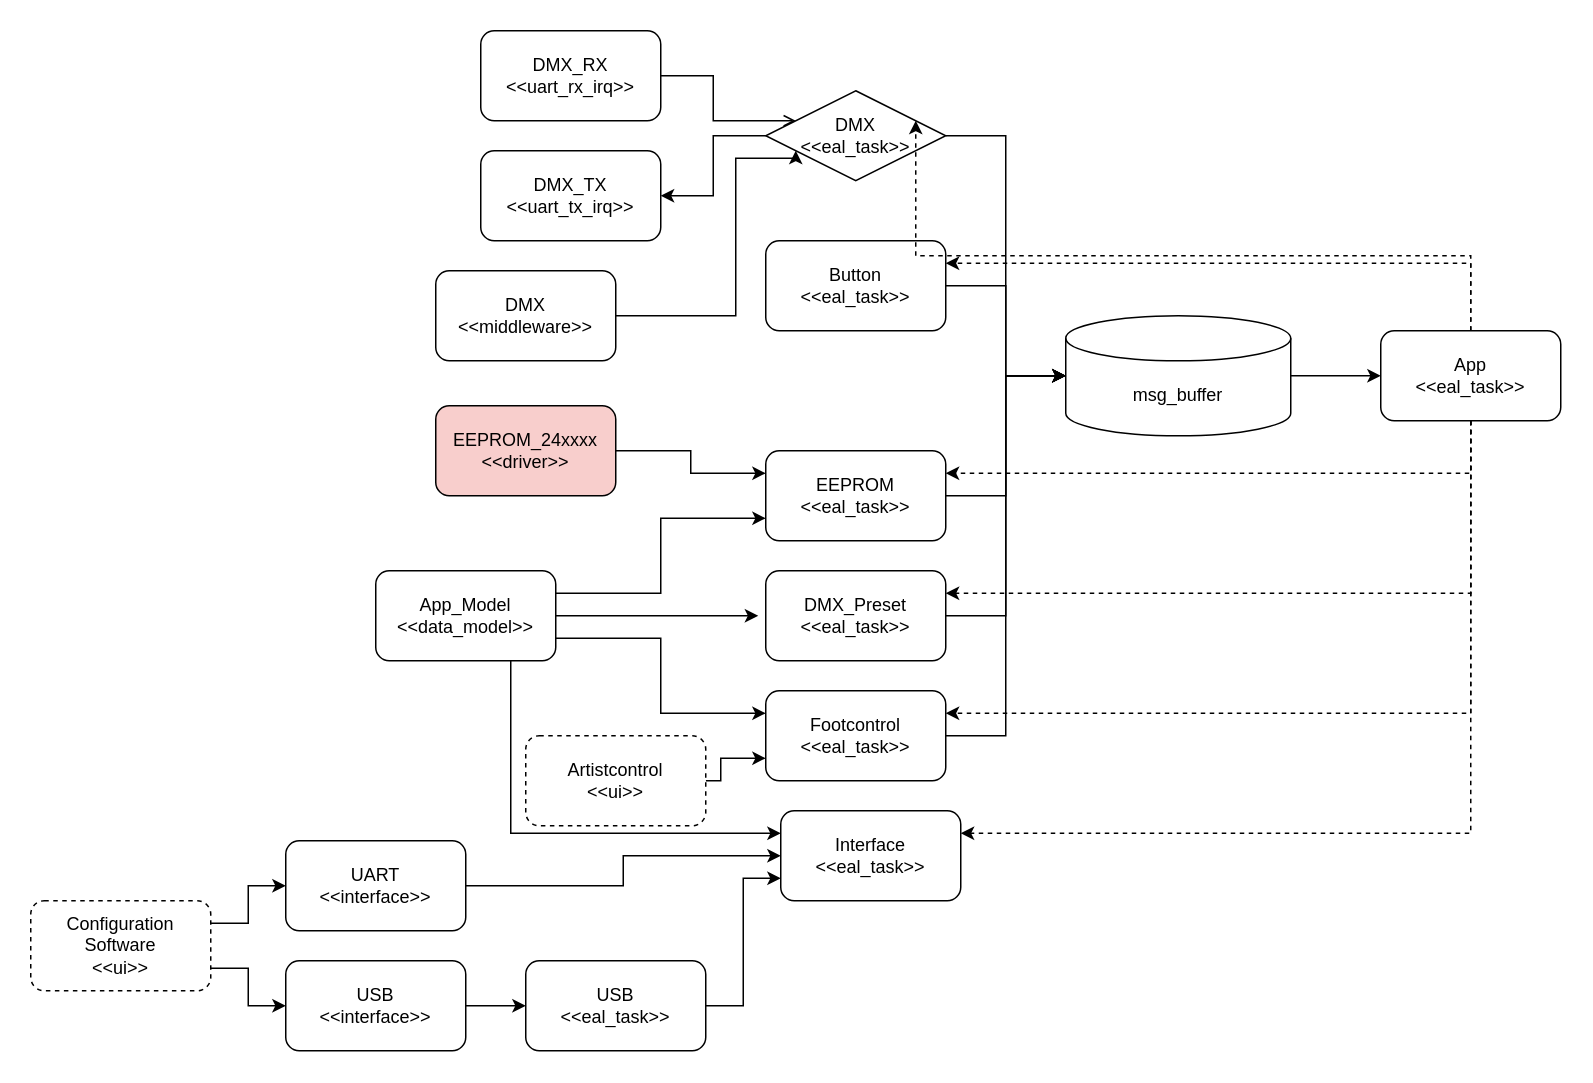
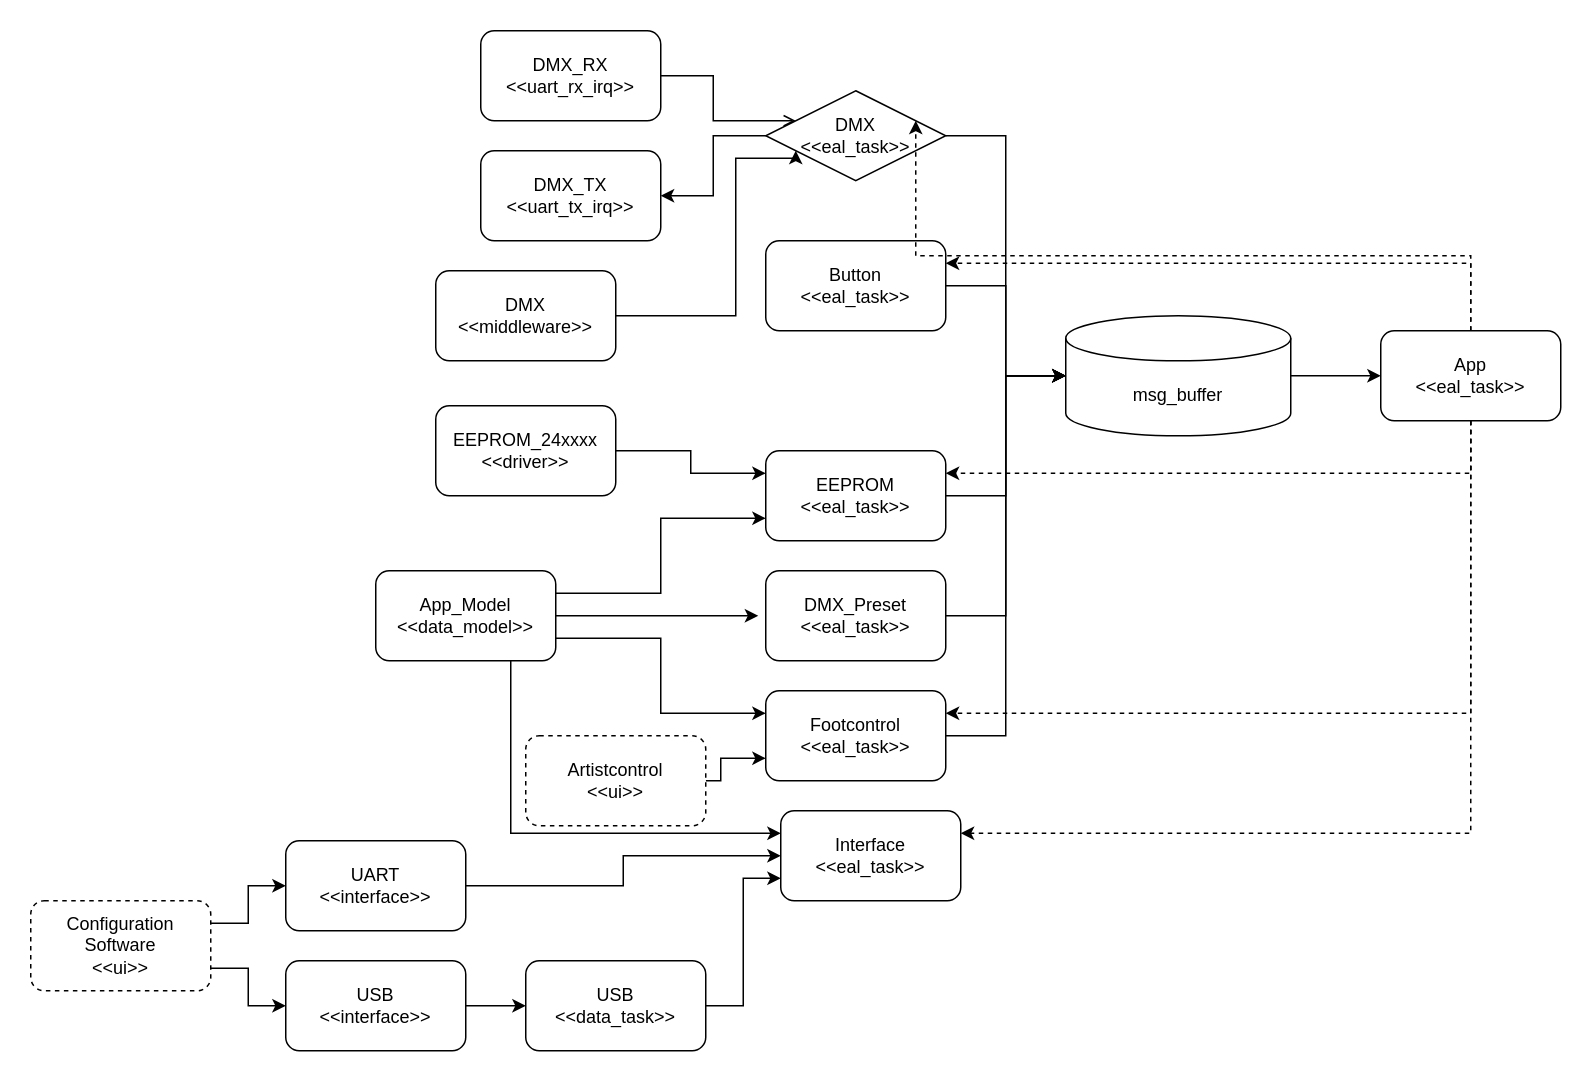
  <mxCell id="0" />
  <mxCell id="1" parent="0" />
  <mxCell id="2" style="edgeStyle=orthogonalEdgeStyle;rounded=0;orthogonalLoop=1;jettySize=auto;html=1;exitX=1;exitY=0.5;exitDx=0;exitDy=0;entryX=0;entryY=0.5;entryDx=0;entryDy=0;entryPerimeter=0;" edge="1" parent="1" source="3" target="38"><mxGeometry relative="1" as="geometry" /></mxCell>
  <mxCell id="3" value="Button&lt;br&gt;&amp;lt;&amp;lt;eal_task&amp;gt;&amp;gt;" style="rounded=1;whiteSpace=wrap;html=1;" vertex="1" parent="1"><mxGeometry x="510" y="160" width="120" height="60" as="geometry" /></mxCell>
  <mxCell id="4" style="edgeStyle=orthogonalEdgeStyle;rounded=0;orthogonalLoop=1;jettySize=auto;html=1;exitX=0;exitY=0.5;exitDx=0;exitDy=0;entryX=1;entryY=0.5;entryDx=0;entryDy=0;" edge="1" parent="1" source="6" target="9"><mxGeometry relative="1" as="geometry" /></mxCell>
  <mxCell id="5" style="edgeStyle=orthogonalEdgeStyle;rounded=0;orthogonalLoop=1;jettySize=auto;html=1;exitX=1;exitY=0.5;exitDx=0;exitDy=0;entryX=0;entryY=0.5;entryDx=0;entryDy=0;entryPerimeter=0;" edge="1" parent="1" source="6" target="38"><mxGeometry relative="1" as="geometry"><mxPoint x="680" y="210" as="targetPoint" /></mxGeometry></mxCell>
  <mxCell id="6" value="DMX&lt;br&gt;&amp;lt;&amp;lt;eal_task&amp;gt;&amp;gt;" style="rhombus;whiteSpace=wrap;html=1;" vertex="1" parent="1"><mxGeometry x="510" y="60" width="120" height="60" as="geometry" /></mxCell>
  <mxCell id="7" style="edgeStyle=orthogonalEdgeStyle;rounded=0;orthogonalLoop=1;jettySize=auto;html=1;exitX=1;exitY=0.5;exitDx=0;exitDy=0;entryX=0;entryY=0.25;entryDx=0;entryDy=0;endArrow=open;" edge="1" parent="1" source="8" target="6"><mxGeometry relative="1" as="geometry" /></mxCell>
  <mxCell id="8" value="DMX_RX&lt;br&gt;&amp;lt;&amp;lt;uart_rx_irq&amp;gt;&amp;gt;" style="rounded=1;whiteSpace=wrap;html=1;" vertex="1" parent="1"><mxGeometry x="320" y="20" width="120" height="60" as="geometry" /></mxCell>
  <mxCell id="9" value="DMX_TX&lt;br&gt;&amp;lt;&amp;lt;uart_tx_irq&amp;gt;&amp;gt;" style="rounded=1;whiteSpace=wrap;html=1;" vertex="1" parent="1"><mxGeometry x="320" y="100" width="120" height="60" as="geometry" /></mxCell>
  <mxCell id="10" style="edgeStyle=orthogonalEdgeStyle;rounded=0;orthogonalLoop=1;jettySize=auto;html=1;exitX=1;exitY=0.5;exitDx=0;exitDy=0;entryX=0;entryY=0.5;entryDx=0;entryDy=0;entryPerimeter=0;" edge="1" parent="1" source="11" target="38"><mxGeometry relative="1" as="geometry"><mxPoint x="700" y="310" as="targetPoint" /></mxGeometry></mxCell>
  <mxCell id="11" value="DMX_Preset&lt;br&gt;&amp;lt;&amp;lt;eal_task&amp;gt;&amp;gt;" style="rounded=1;whiteSpace=wrap;html=1;" vertex="1" parent="1"><mxGeometry x="510" y="380" width="120" height="60" as="geometry" /></mxCell>
  <mxCell id="12" style="edgeStyle=orthogonalEdgeStyle;rounded=0;orthogonalLoop=1;jettySize=auto;html=1;exitX=1;exitY=0.25;exitDx=0;exitDy=0;entryX=0;entryY=0.75;entryDx=0;entryDy=0;" edge="1" parent="1" source="16" target="18"><mxGeometry relative="1" as="geometry" /></mxCell>
  <mxCell id="13" style="edgeStyle=orthogonalEdgeStyle;rounded=0;orthogonalLoop=1;jettySize=auto;html=1;exitX=1;exitY=0.75;exitDx=0;exitDy=0;entryX=0;entryY=0.25;entryDx=0;entryDy=0;" edge="1" parent="1" source="16" target="20"><mxGeometry relative="1" as="geometry" /></mxCell>
  <mxCell id="14" style="edgeStyle=orthogonalEdgeStyle;rounded=0;orthogonalLoop=1;jettySize=auto;html=1;exitX=0.75;exitY=1;exitDx=0;exitDy=0;entryX=0;entryY=0.25;entryDx=0;entryDy=0;" edge="1" parent="1" source="16" target="21"><mxGeometry relative="1" as="geometry" /></mxCell>
  <mxCell id="15" style="edgeStyle=orthogonalEdgeStyle;rounded=0;orthogonalLoop=1;jettySize=auto;html=1;" edge="1" parent="1" source="16"><mxGeometry relative="1" as="geometry"><mxPoint x="505" y="410" as="targetPoint" /></mxGeometry></mxCell>
  <mxCell id="16" value="App_Model&lt;br&gt;&amp;lt;&amp;lt;data_model&amp;gt;&amp;gt;" style="rounded=1;whiteSpace=wrap;html=1;" vertex="1" parent="1"><mxGeometry x="250" y="380" width="120" height="60" as="geometry" /></mxCell>
  <mxCell id="17" style="edgeStyle=orthogonalEdgeStyle;rounded=0;orthogonalLoop=1;jettySize=auto;html=1;exitX=1;exitY=0.5;exitDx=0;exitDy=0;entryX=0;entryY=0.5;entryDx=0;entryDy=0;entryPerimeter=0;" edge="1" parent="1" source="18" target="38"><mxGeometry relative="1" as="geometry" /></mxCell>
  <mxCell id="18" value="EEPROM&lt;br&gt;&amp;lt;&amp;lt;eal_task&amp;gt;&amp;gt;" style="rounded=1;whiteSpace=wrap;html=1;" vertex="1" parent="1"><mxGeometry x="510" y="300" width="120" height="60" as="geometry" /></mxCell>
  <mxCell id="19" style="edgeStyle=orthogonalEdgeStyle;rounded=0;orthogonalLoop=1;jettySize=auto;html=1;entryX=0;entryY=0.5;entryDx=0;entryDy=0;entryPerimeter=0;" edge="1" parent="1" source="20" target="38"><mxGeometry relative="1" as="geometry" /></mxCell>
  <mxCell id="20" value="Footcontrol&lt;br&gt;&amp;lt;&amp;lt;eal_task&amp;gt;&amp;gt;" style="rounded=1;whiteSpace=wrap;html=1;" vertex="1" parent="1"><mxGeometry x="510" y="460" width="120" height="60" as="geometry" /></mxCell>
  <mxCell id="21" value="Interface&lt;br&gt;&amp;lt;&amp;lt;eal_task&amp;gt;&amp;gt;" style="rounded=1;whiteSpace=wrap;html=1;" vertex="1" parent="1"><mxGeometry x="520" y="540" width="120" height="60" as="geometry" /></mxCell>
  <mxCell id="22" style="edgeStyle=orthogonalEdgeStyle;rounded=0;orthogonalLoop=1;jettySize=auto;html=1;exitX=1;exitY=0.5;exitDx=0;exitDy=0;entryX=0;entryY=0.75;entryDx=0;entryDy=0;" edge="1" parent="1" source="23" target="21"><mxGeometry relative="1" as="geometry" /></mxCell>
- <mxCell id="23" value="USB&lt;br&gt;&amp;lt;&amp;lt;eal_task&amp;gt;&amp;gt;" style="rounded=1;whiteSpace=wrap;html=1;" vertex="1" parent="1"><mxGeometry x="350" y="640" width="120" height="60" as="geometry" /></mxCell>
+ <mxCell id="23" value="USB&lt;br&gt;&amp;lt;&amp;lt;data_task&amp;gt;&amp;gt;" style="rounded=1;whiteSpace=wrap;html=1;" vertex="1" parent="1"><mxGeometry x="350" y="640" width="120" height="60" as="geometry" /></mxCell>
  <mxCell id="24" style="edgeStyle=orthogonalEdgeStyle;rounded=0;orthogonalLoop=1;jettySize=auto;html=1;entryX=0;entryY=0.5;entryDx=0;entryDy=0;" edge="1" parent="1" source="25" target="23"><mxGeometry relative="1" as="geometry" /></mxCell>
  <mxCell id="25" value="USB&lt;br&gt;&amp;lt;&amp;lt;interface&amp;gt;&amp;gt;" style="rounded=1;whiteSpace=wrap;html=1;" vertex="1" parent="1"><mxGeometry x="190" y="640" width="120" height="60" as="geometry" /></mxCell>
  <mxCell id="26" style="edgeStyle=orthogonalEdgeStyle;rounded=0;orthogonalLoop=1;jettySize=auto;html=1;exitX=1;exitY=0.5;exitDx=0;exitDy=0;entryX=0;entryY=0.5;entryDx=0;entryDy=0;" edge="1" parent="1" source="27" target="21"><mxGeometry relative="1" as="geometry" /></mxCell>
  <mxCell id="27" value="UART&lt;br&gt;&amp;lt;&amp;lt;interface&amp;gt;&amp;gt;" style="rounded=1;whiteSpace=wrap;html=1;" vertex="1" parent="1"><mxGeometry x="190" y="560" width="120" height="60" as="geometry" /></mxCell>
  <mxCell id="28" style="edgeStyle=orthogonalEdgeStyle;rounded=0;orthogonalLoop=1;jettySize=auto;html=1;entryX=0;entryY=0.25;entryDx=0;entryDy=0;" edge="1" parent="1" source="29" target="18"><mxGeometry relative="1" as="geometry" /></mxCell>
- <mxCell id="29" value="EEPROM_24xxxx&lt;br&gt;&amp;lt;&amp;lt;driver&amp;gt;&amp;gt;" style="rounded=1;whiteSpace=wrap;html=1;fillColor=#f8cecc;" vertex="1" parent="1"><mxGeometry x="290" y="270" width="120" height="60" as="geometry" /></mxCell>
+ <mxCell id="29" value="EEPROM_24xxxx&lt;br&gt;&amp;lt;&amp;lt;driver&amp;gt;&amp;gt;" style="rounded=1;whiteSpace=wrap;html=1;" vertex="1" parent="1"><mxGeometry x="290" y="270" width="120" height="60" as="geometry" /></mxCell>
  <mxCell id="30" style="edgeStyle=orthogonalEdgeStyle;rounded=0;orthogonalLoop=1;jettySize=auto;html=1;exitX=1;exitY=0.5;exitDx=0;exitDy=0;entryX=0;entryY=0.75;entryDx=0;entryDy=0;" edge="1" parent="1" source="31" target="6"><mxGeometry relative="1" as="geometry"><Array as="points"><mxPoint x="490" y="210" /><mxPoint x="490" y="105" /></Array></mxGeometry></mxCell>
  <mxCell id="31" value="DMX&lt;br&gt;&amp;lt;&amp;lt;middleware&amp;gt;&amp;gt;" style="rounded=1;whiteSpace=wrap;html=1;" vertex="1" parent="1"><mxGeometry x="290" y="180" width="120" height="60" as="geometry" /></mxCell>
  <mxCell id="32" style="edgeStyle=orthogonalEdgeStyle;rounded=0;orthogonalLoop=1;jettySize=auto;html=1;exitX=1;exitY=0.5;exitDx=0;exitDy=0;entryX=0;entryY=0.75;entryDx=0;entryDy=0;" edge="1" parent="1" source="33" target="20"><mxGeometry relative="1" as="geometry"><Array as="points"><mxPoint x="480" y="505" /></Array></mxGeometry></mxCell>
  <mxCell id="33" value="Artistcontrol&lt;br&gt;&amp;lt;&amp;lt;ui&amp;gt;&amp;gt;" style="rounded=1;whiteSpace=wrap;html=1;dashed=1;" vertex="1" parent="1"><mxGeometry x="350" y="490" width="120" height="60" as="geometry" /></mxCell>
  <mxCell id="34" style="edgeStyle=orthogonalEdgeStyle;rounded=0;orthogonalLoop=1;jettySize=auto;html=1;exitX=1;exitY=0.25;exitDx=0;exitDy=0;entryX=0;entryY=0.5;entryDx=0;entryDy=0;" edge="1" parent="1" source="36" target="27"><mxGeometry relative="1" as="geometry" /></mxCell>
  <mxCell id="35" style="edgeStyle=orthogonalEdgeStyle;rounded=0;orthogonalLoop=1;jettySize=auto;html=1;exitX=1;exitY=0.75;exitDx=0;exitDy=0;entryX=0;entryY=0.5;entryDx=0;entryDy=0;" edge="1" parent="1" source="36" target="25"><mxGeometry relative="1" as="geometry" /></mxCell>
  <mxCell id="36" value="Configuration Software&lt;br&gt;&amp;lt;&amp;lt;ui&amp;gt;&amp;gt;" style="rounded=1;whiteSpace=wrap;html=1;dashed=1;" vertex="1" parent="1"><mxGeometry x="20" y="600" width="120" height="60" as="geometry" /></mxCell>
  <mxCell id="37" style="edgeStyle=orthogonalEdgeStyle;rounded=0;orthogonalLoop=1;jettySize=auto;html=1;exitX=1;exitY=0.5;exitDx=0;exitDy=0;exitPerimeter=0;entryX=0;entryY=0.5;entryDx=0;entryDy=0;" edge="1" parent="1" source="38" target="45"><mxGeometry relative="1" as="geometry" /></mxCell>
  <mxCell id="38" value="msg_buffer" style="shape=cylinder3;whiteSpace=wrap;html=1;boundedLbl=1;backgroundOutline=1;size=15;" vertex="1" parent="1"><mxGeometry x="710" y="210" width="150" height="80" as="geometry" /></mxCell>
  <mxCell id="39" style="edgeStyle=orthogonalEdgeStyle;rounded=0;orthogonalLoop=1;jettySize=auto;html=1;exitX=0.5;exitY=0;exitDx=0;exitDy=0;entryX=1;entryY=0.25;entryDx=0;entryDy=0;dashed=1;" edge="1" parent="1" source="45" target="6"><mxGeometry relative="1" as="geometry" /></mxCell>
  <mxCell id="40" style="edgeStyle=orthogonalEdgeStyle;rounded=0;orthogonalLoop=1;jettySize=auto;html=1;exitX=0.5;exitY=0;exitDx=0;exitDy=0;entryX=1;entryY=0.25;entryDx=0;entryDy=0;dashed=1;" edge="1" parent="1" source="45" target="3"><mxGeometry relative="1" as="geometry" /></mxCell>
  <mxCell id="41" style="edgeStyle=orthogonalEdgeStyle;rounded=0;orthogonalLoop=1;jettySize=auto;html=1;exitX=0.5;exitY=1;exitDx=0;exitDy=0;entryX=1;entryY=0.25;entryDx=0;entryDy=0;dashed=1;" edge="1" parent="1" source="45" target="18"><mxGeometry relative="1" as="geometry" /></mxCell>
- <mxCell id="42" style="edgeStyle=orthogonalEdgeStyle;rounded=0;orthogonalLoop=1;jettySize=auto;html=1;exitX=0.5;exitY=1;exitDx=0;exitDy=0;entryX=1;entryY=0.25;entryDx=0;entryDy=0;dashed=1;" edge="1" parent="1" source="45" target="11"><mxGeometry relative="1" as="geometry" /></mxCell>
  <mxCell id="43" style="edgeStyle=orthogonalEdgeStyle;rounded=0;orthogonalLoop=1;jettySize=auto;html=1;exitX=0.5;exitY=1;exitDx=0;exitDy=0;entryX=1;entryY=0.25;entryDx=0;entryDy=0;dashed=1;" edge="1" parent="1" source="45" target="20"><mxGeometry relative="1" as="geometry" /></mxCell>
  <mxCell id="44" style="edgeStyle=orthogonalEdgeStyle;rounded=0;orthogonalLoop=1;jettySize=auto;html=1;exitX=0.5;exitY=1;exitDx=0;exitDy=0;entryX=1;entryY=0.25;entryDx=0;entryDy=0;dashed=1;" edge="1" parent="1" source="45" target="21"><mxGeometry relative="1" as="geometry" /></mxCell>
  <mxCell id="45" value="App&lt;br&gt;&amp;lt;&amp;lt;eal_task&amp;gt;&amp;gt;" style="rounded=1;whiteSpace=wrap;html=1;" vertex="1" parent="1"><mxGeometry x="920" y="220" width="120" height="60" as="geometry" /></mxCell>
